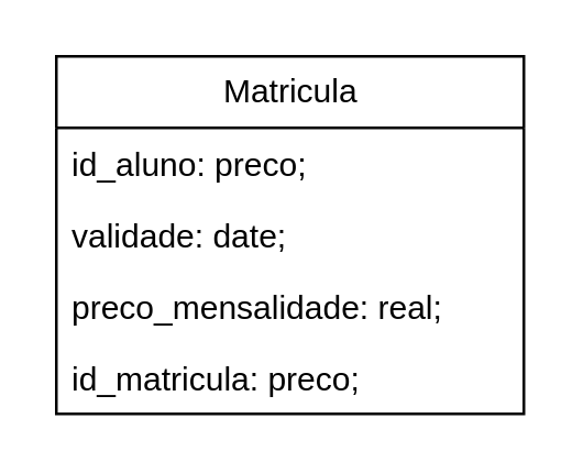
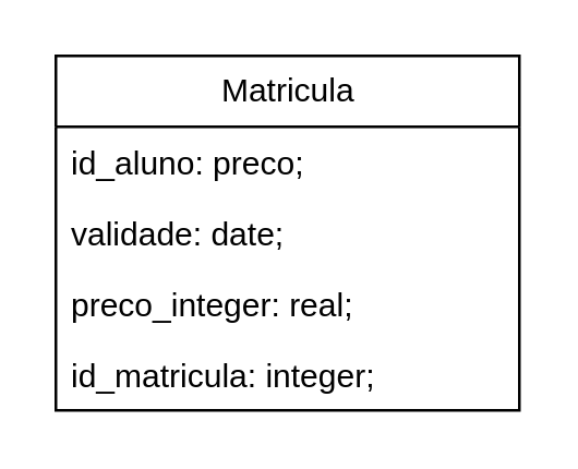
  <mxCell id="0" />
  <mxCell id="1" parent="0" />
  <mxCell id="2" value="Matricula" style="swimlane;fontStyle=0;childLayout=stackLayout;horizontal=1;startSize=26;fillColor=none;horizontalStack=0;resizeParent=1;resizeParentMax=0;resizeLast=0;collapsible=1;marginBottom=0;html=1;" vertex="1" parent="1"><mxGeometry x="20" y="20" width="170" height="130" as="geometry" /></mxCell>
  <mxCell id="3" value="id_aluno: preco;" style="text;strokeColor=none;fillColor=none;align=left;verticalAlign=top;spacingLeft=4;spacingRight=4;overflow=hidden;rotatable=0;points=[[0,0.5],[1,0.5]];portConstraint=eastwest;whiteSpace=wrap;html=1;" vertex="1" parent="2"><mxGeometry y="26" width="170" height="26" as="geometry" /></mxCell>
  <mxCell id="4" value="validade: date;" style="text;strokeColor=none;fillColor=none;align=left;verticalAlign=top;spacingLeft=4;spacingRight=4;overflow=hidden;rotatable=0;points=[[0,0.5],[1,0.5]];portConstraint=eastwest;whiteSpace=wrap;html=1;" vertex="1" parent="2"><mxGeometry y="52" width="170" height="26" as="geometry" /></mxCell>
- <mxCell id="5" value="preco_mensalidade: real;" style="text;strokeColor=none;fillColor=none;align=left;verticalAlign=top;spacingLeft=4;spacingRight=4;overflow=hidden;rotatable=0;points=[[0,0.5],[1,0.5]];portConstraint=eastwest;whiteSpace=wrap;html=1;" vertex="1" parent="2"><mxGeometry y="78" width="170" height="26" as="geometry" /></mxCell>
- <mxCell id="6" value="id_matricula: preco;" style="text;strokeColor=none;fillColor=none;align=left;verticalAlign=top;spacingLeft=4;spacingRight=4;overflow=hidden;rotatable=0;points=[[0,0.5],[1,0.5]];portConstraint=eastwest;whiteSpace=wrap;html=1;" vertex="1" parent="2"><mxGeometry y="104" width="170" height="26" as="geometry" /></mxCell>
+ <mxCell id="5" value="preco_integer: real;" style="text;strokeColor=none;fillColor=none;align=left;verticalAlign=top;spacingLeft=4;spacingRight=4;overflow=hidden;rotatable=0;points=[[0,0.5],[1,0.5]];portConstraint=eastwest;whiteSpace=wrap;html=1;" vertex="1" parent="2"><mxGeometry y="78" width="170" height="26" as="geometry" /></mxCell>
+ <mxCell id="6" value="id_matricula: integer;" style="text;strokeColor=none;fillColor=none;align=left;verticalAlign=top;spacingLeft=4;spacingRight=4;overflow=hidden;rotatable=0;points=[[0,0.5],[1,0.5]];portConstraint=eastwest;whiteSpace=wrap;html=1;" vertex="1" parent="2"><mxGeometry y="104" width="170" height="26" as="geometry" /></mxCell>
